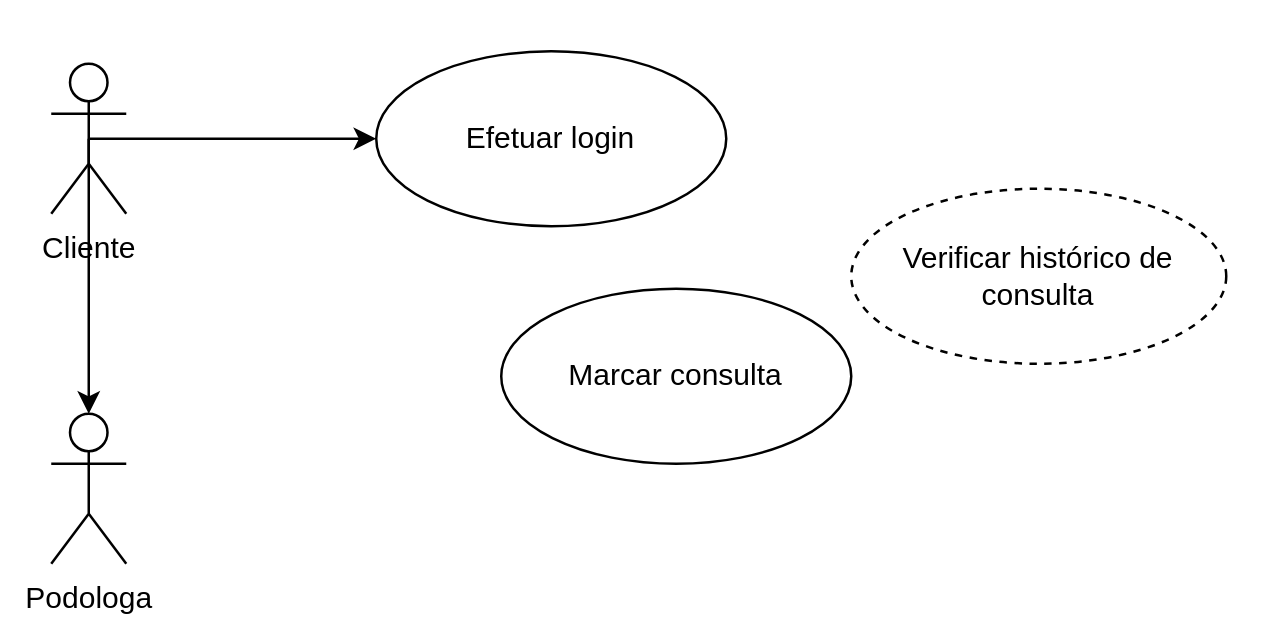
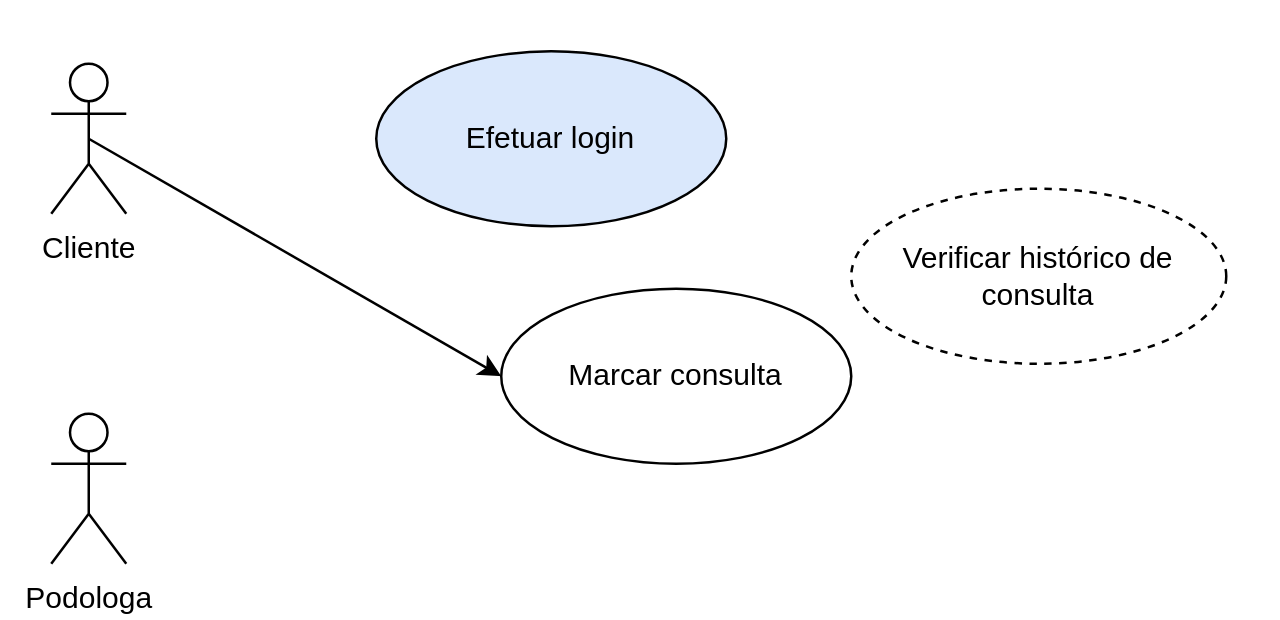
  <mxCell id="0" />
  <mxCell id="1" parent="0" />
- <mxCell id="2" style="rounded=0;orthogonalLoop=1;jettySize=auto;html=1;exitX=0.5;exitY=0.5;exitDx=0;exitDy=0;exitPerimeter=0;" edge="1" parent="1" source="4" target="5"><mxGeometry relative="1" as="geometry" /></mxCell>
- <mxCell id="3" style="edgeStyle=orthogonalEdgeStyle;rounded=0;orthogonalLoop=1;jettySize=auto;html=1;exitX=0.5;exitY=0.5;exitDx=0;exitDy=0;exitPerimeter=0;entryX=0;entryY=0.5;entryDx=0;entryDy=0;" edge="1" parent="1" source="4" target="6"><mxGeometry relative="1" as="geometry" /></mxCell>
+ <mxCell id="2" style="rounded=0;orthogonalLoop=1;jettySize=auto;html=1;exitX=0.5;exitY=0.5;exitDx=0;exitDy=0;exitPerimeter=0;entryX=0;entryY=0.5;entryDx=0;entryDy=0;" edge="1" parent="1" source="4" target="7"><mxGeometry relative="1" as="geometry" /></mxCell>
  <mxCell id="4" value="Cliente" style="shape=umlActor;verticalLabelPosition=bottom;verticalAlign=top;html=1;" vertex="1" parent="1"><mxGeometry x="20" y="25" width="30" height="60" as="geometry" /></mxCell>
  <mxCell id="5" value="Podologa" style="shape=umlActor;verticalLabelPosition=bottom;verticalAlign=top;html=1;" vertex="1" parent="1"><mxGeometry x="20" y="165" width="30" height="60" as="geometry" /></mxCell>
- <mxCell id="6" value="Efetuar login" style="ellipse;whiteSpace=wrap;html=1;" vertex="1" parent="1"><mxGeometry x="150" y="20" width="140" height="70" as="geometry" /></mxCell>
+ <mxCell id="6" value="Efetuar login" style="ellipse;whiteSpace=wrap;html=1;fillColor=#dae8fc;" vertex="1" parent="1"><mxGeometry x="150" y="20" width="140" height="70" as="geometry" /></mxCell>
  <mxCell id="7" value="Marcar consulta" style="ellipse;whiteSpace=wrap;html=1;" vertex="1" parent="1"><mxGeometry x="200" y="115" width="140" height="70" as="geometry" /></mxCell>
  <mxCell id="8" value="Verificar histórico de consulta" style="ellipse;whiteSpace=wrap;html=1;dashed=1;" vertex="1" parent="1"><mxGeometry x="340" y="75" width="150" height="70" as="geometry" /></mxCell>
